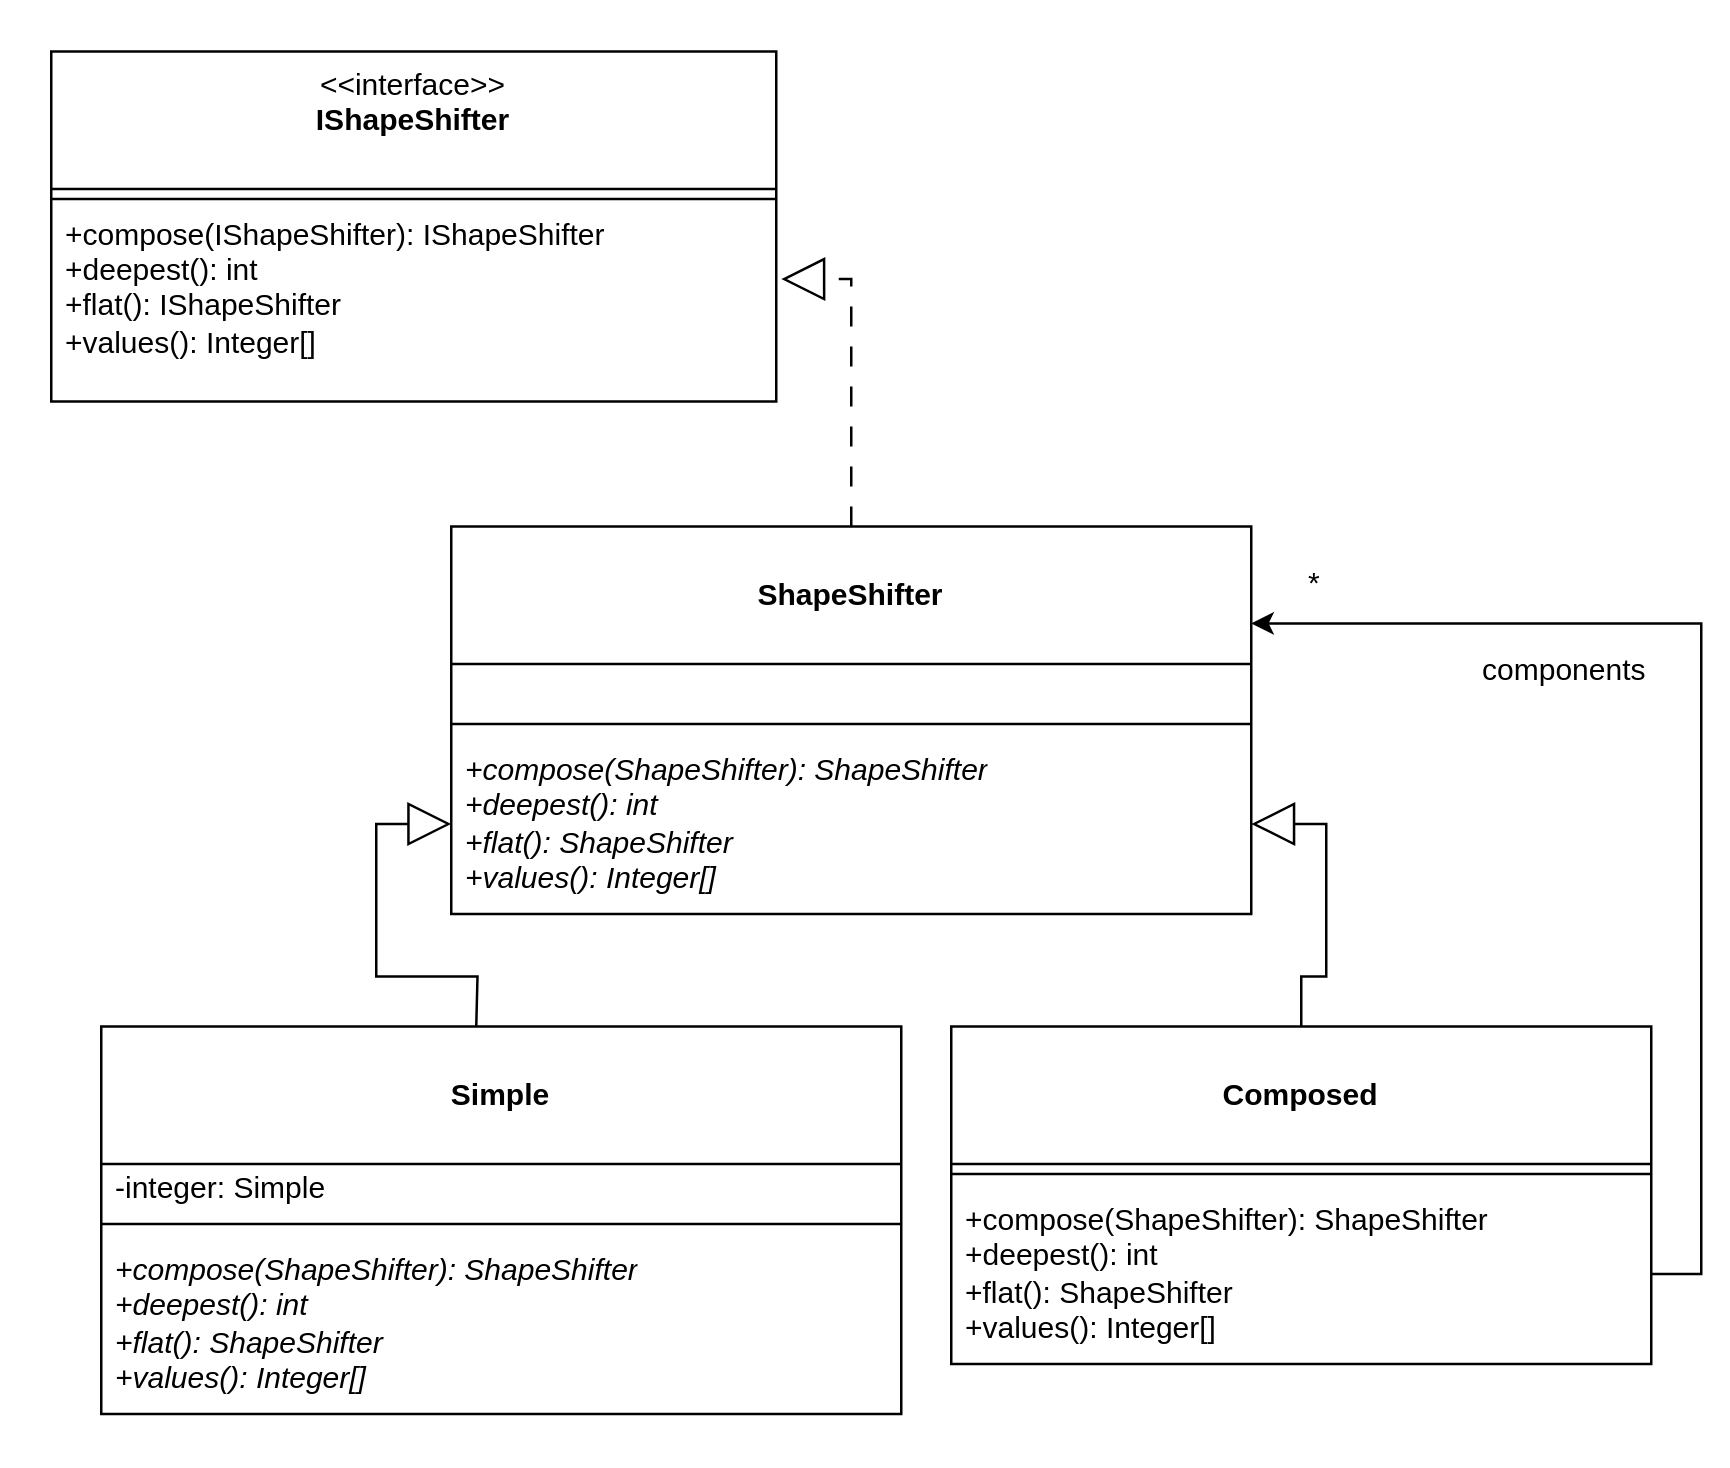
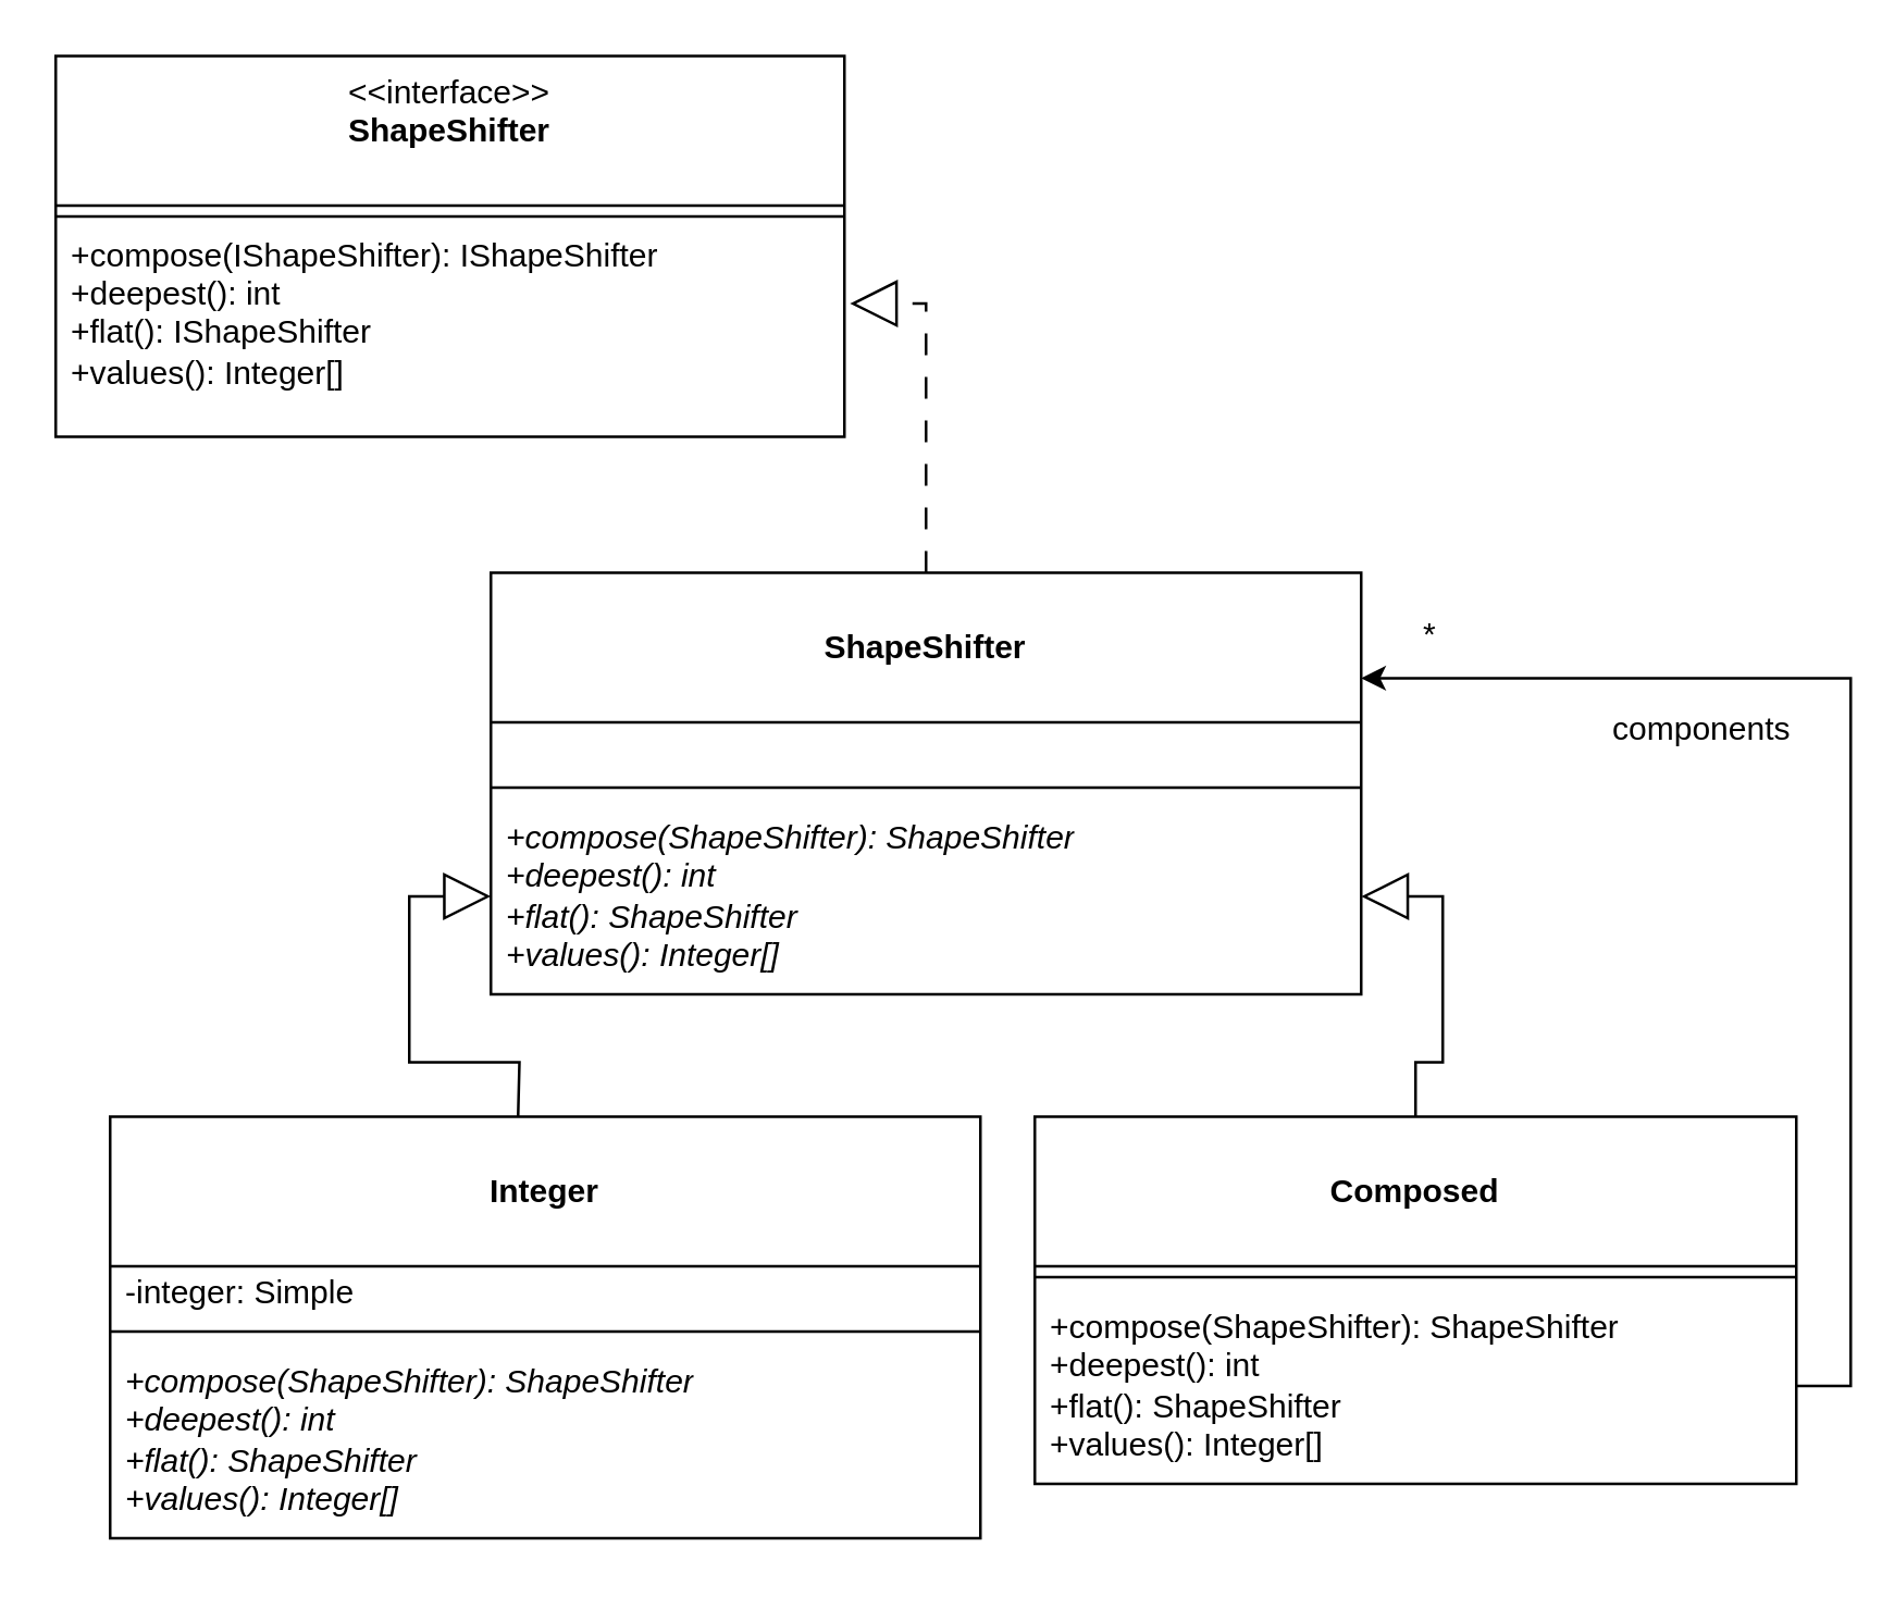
  <mxCell id="0" />
  <mxCell id="1" parent="0" />
- <mxCell id="2" value="&amp;lt;&amp;lt;interface&amp;gt;&amp;gt;&lt;br&gt;&lt;b&gt;IShapeShifter&lt;/b&gt;&lt;div&gt;&lt;br/&gt;&lt;/div&gt;" style="swimlane;fontStyle=0;align=center;verticalAlign=top;childLayout=stackLayout;horizontal=1;startSize=55;horizontalStack=0;resizeParent=1;resizeParentMax=0;resizeLast=0;collapsible=0;marginBottom=0;html=1;whiteSpace=wrap;" vertex="1" parent="1"><mxGeometry x="20" y="20" width="290" height="140" as="geometry" /></mxCell>
+ <mxCell id="2" value="&amp;lt;&amp;lt;interface&amp;gt;&amp;gt;&lt;br&gt;&lt;b&gt;ShapeShifter&lt;/b&gt;&lt;div&gt;&lt;br/&gt;&lt;/div&gt;" style="swimlane;fontStyle=0;align=center;verticalAlign=top;childLayout=stackLayout;horizontal=1;startSize=55;horizontalStack=0;resizeParent=1;resizeParentMax=0;resizeLast=0;collapsible=0;marginBottom=0;html=1;whiteSpace=wrap;" vertex="1" parent="1"><mxGeometry x="20" y="20" width="290" height="140" as="geometry" /></mxCell>
  <mxCell id="3" value="" style="line;strokeWidth=1;fillColor=none;align=left;verticalAlign=middle;spacingTop=-1;spacingLeft=3;spacingRight=3;rotatable=0;labelPosition=right;points=[];portConstraint=eastwest;" vertex="1" parent="2"><mxGeometry y="55" width="290" height="8" as="geometry" /></mxCell>
  <mxCell id="4" value="+compose(IShapeShifter): IShapeShifter&lt;div&gt;+deepest():&amp;nbsp;int&lt;/div&gt;&lt;div&gt;+flat(): IShapeShifter&lt;/div&gt;&lt;div&gt;+values(): Integer[]&lt;br&gt;&lt;div&gt;&lt;div&gt;&lt;br&gt;&lt;/div&gt;&lt;/div&gt;&lt;/div&gt;" style="text;html=1;strokeColor=none;fillColor=none;align=left;verticalAlign=middle;spacingLeft=4;spacingRight=4;overflow=hidden;rotatable=0;points=[[0,0.5],[1,0.5]];portConstraint=eastwest;whiteSpace=wrap;" vertex="1" parent="2"><mxGeometry y="63" width="290" height="77" as="geometry" /></mxCell>
  <mxCell id="5" value="&lt;br&gt;&lt;b&gt;ShapeShifter&lt;/b&gt;" style="swimlane;fontStyle=0;align=center;verticalAlign=top;childLayout=stackLayout;horizontal=1;startSize=55;horizontalStack=0;resizeParent=1;resizeParentMax=0;resizeLast=0;collapsible=0;marginBottom=0;html=1;whiteSpace=wrap;" vertex="1" parent="1"><mxGeometry x="180" y="210" width="320" height="155" as="geometry" /></mxCell>
  <mxCell id="6" value="&lt;div&gt;&lt;br&gt;&lt;/div&gt;" style="text;html=1;strokeColor=none;fillColor=none;align=left;verticalAlign=middle;spacingLeft=4;spacingRight=4;overflow=hidden;rotatable=0;points=[[0,0.5],[1,0.5]];portConstraint=eastwest;whiteSpace=wrap;" vertex="1" parent="5"><mxGeometry y="55" width="320" height="20" as="geometry" /></mxCell>
  <mxCell id="7" value="" style="line;strokeWidth=1;fillColor=none;align=left;verticalAlign=middle;spacingTop=-1;spacingLeft=3;spacingRight=3;rotatable=0;labelPosition=right;points=[];portConstraint=eastwest;" vertex="1" parent="5"><mxGeometry y="75" width="320" height="8" as="geometry" /></mxCell>
  <mxCell id="8" value="&lt;i&gt;+compose(ShapeShifter): ShapeShifter&lt;/i&gt;&lt;div&gt;&lt;i&gt;+deepest():&amp;nbsp;int&lt;/i&gt;&lt;/div&gt;&lt;div&gt;&lt;i&gt;+flat(): ShapeShifter&lt;/i&gt;&lt;/div&gt;&lt;div&gt;&lt;i&gt;+values(): Integer[]&lt;/i&gt;&lt;/div&gt;" style="text;html=1;strokeColor=none;fillColor=none;align=left;verticalAlign=middle;spacingLeft=4;spacingRight=4;overflow=hidden;rotatable=0;points=[[0,0.5],[1,0.5]];portConstraint=eastwest;whiteSpace=wrap;" vertex="1" parent="5"><mxGeometry y="83" width="320" height="72" as="geometry" /></mxCell>
  <mxCell id="9" style="edgeStyle=orthogonalEdgeStyle;rounded=0;orthogonalLoop=1;jettySize=auto;html=1;exitX=0.5;exitY=0;exitDx=0;exitDy=0;entryX=1.007;entryY=0.364;entryDx=0;entryDy=0;entryPerimeter=0;endArrow=block;endFill=0;endSize=15;dashed=1;dashPattern=8 8;" edge="1" parent="1" source="5" target="4"><mxGeometry relative="1" as="geometry" /></mxCell>
  <mxCell id="10" value="&lt;br&gt;&lt;b&gt;Composed&lt;/b&gt;" style="swimlane;fontStyle=0;align=center;verticalAlign=top;childLayout=stackLayout;horizontal=1;startSize=55;horizontalStack=0;resizeParent=1;resizeParentMax=0;resizeLast=0;collapsible=0;marginBottom=0;html=1;whiteSpace=wrap;" vertex="1" parent="1"><mxGeometry x="380" y="410" width="280" height="135" as="geometry" /></mxCell>
  <mxCell id="11" value="" style="line;strokeWidth=1;fillColor=none;align=left;verticalAlign=middle;spacingTop=-1;spacingLeft=3;spacingRight=3;rotatable=0;labelPosition=right;points=[];portConstraint=eastwest;" vertex="1" parent="10"><mxGeometry y="55" width="280" height="8" as="geometry" /></mxCell>
  <mxCell id="12" value="+compose(ShapeShifter): ShapeShifter&lt;div&gt;+deepest():&amp;nbsp;int&lt;/div&gt;&lt;div&gt;+flat(): ShapeShifter&lt;/div&gt;&lt;div&gt;+values(): Integer[]&lt;/div&gt;" style="text;html=1;strokeColor=none;fillColor=none;align=left;verticalAlign=middle;spacingLeft=4;spacingRight=4;overflow=hidden;rotatable=0;points=[[0,0.5],[1,0.5]];portConstraint=eastwest;whiteSpace=wrap;" vertex="1" parent="10"><mxGeometry y="63" width="280" height="72" as="geometry" /></mxCell>
  <mxCell id="13" style="edgeStyle=orthogonalEdgeStyle;rounded=0;orthogonalLoop=1;jettySize=auto;html=1;exitX=1;exitY=0.5;exitDx=0;exitDy=0;entryX=1;entryY=0.25;entryDx=0;entryDy=0;" edge="1" parent="1" source="12" target="5"><mxGeometry relative="1" as="geometry" /></mxCell>
  <mxCell id="14" value="*" style="text;html=1;align=center;verticalAlign=middle;resizable=0;points=[];autosize=1;strokeColor=none;fillColor=none;" vertex="1" parent="1"><mxGeometry x="510" y="218" width="30" height="30" as="geometry" /></mxCell>
  <mxCell id="15" value="components" style="text;html=1;align=center;verticalAlign=middle;resizable=0;points=[];autosize=1;strokeColor=none;fillColor=none;" vertex="1" parent="1"><mxGeometry x="580" y="253" width="90" height="30" as="geometry" /></mxCell>
  <mxCell id="16" style="edgeStyle=orthogonalEdgeStyle;rounded=0;orthogonalLoop=1;jettySize=auto;html=1;exitX=0.5;exitY=0;exitDx=0;exitDy=0;endSize=15;endArrow=block;endFill=0;" edge="1" parent="1" source="10" target="8"><mxGeometry relative="1" as="geometry" /></mxCell>
  <mxCell id="17" style="edgeStyle=orthogonalEdgeStyle;rounded=0;orthogonalLoop=1;jettySize=auto;html=1;exitX=0.5;exitY=0;exitDx=0;exitDy=0;endSize=15;endArrow=block;endFill=0;entryX=0;entryY=0.5;entryDx=0;entryDy=0;" edge="1" parent="1" target="8"><mxGeometry relative="1" as="geometry"><mxPoint x="330" y="370" as="targetPoint" /><mxPoint x="190" y="410" as="sourcePoint" /></mxGeometry></mxCell>
- <mxCell id="18" value="&lt;br&gt;&lt;b&gt;Simple&lt;/b&gt;" style="swimlane;fontStyle=0;align=center;verticalAlign=top;childLayout=stackLayout;horizontal=1;startSize=55;horizontalStack=0;resizeParent=1;resizeParentMax=0;resizeLast=0;collapsible=0;marginBottom=0;html=1;whiteSpace=wrap;" vertex="1" parent="1"><mxGeometry x="40" y="410" width="320" height="155" as="geometry" /></mxCell>
+ <mxCell id="18" value="&lt;br&gt;&lt;b&gt;Integer&lt;/b&gt;" style="swimlane;fontStyle=0;align=center;verticalAlign=top;childLayout=stackLayout;horizontal=1;startSize=55;horizontalStack=0;resizeParent=1;resizeParentMax=0;resizeLast=0;collapsible=0;marginBottom=0;html=1;whiteSpace=wrap;" vertex="1" parent="1"><mxGeometry x="40" y="410" width="320" height="155" as="geometry" /></mxCell>
  <mxCell id="19" value="-integer: Simple" style="text;html=1;strokeColor=none;fillColor=none;align=left;verticalAlign=middle;spacingLeft=4;spacingRight=4;overflow=hidden;rotatable=0;points=[[0,0.5],[1,0.5]];portConstraint=eastwest;whiteSpace=wrap;" vertex="1" parent="18"><mxGeometry y="55" width="320" height="20" as="geometry" /></mxCell>
  <mxCell id="20" value="" style="line;strokeWidth=1;fillColor=none;align=left;verticalAlign=middle;spacingTop=-1;spacingLeft=3;spacingRight=3;rotatable=0;labelPosition=right;points=[];portConstraint=eastwest;" vertex="1" parent="18"><mxGeometry y="75" width="320" height="8" as="geometry" /></mxCell>
  <mxCell id="21" value="&lt;i&gt;+compose(ShapeShifter): ShapeShifter&lt;/i&gt;&lt;div&gt;&lt;i&gt;+deepest():&amp;nbsp;int&lt;/i&gt;&lt;/div&gt;&lt;div&gt;&lt;i&gt;+flat(): ShapeShifter&lt;/i&gt;&lt;/div&gt;&lt;div&gt;&lt;i&gt;+values(): Integer[]&lt;/i&gt;&lt;/div&gt;" style="text;html=1;strokeColor=none;fillColor=none;align=left;verticalAlign=middle;spacingLeft=4;spacingRight=4;overflow=hidden;rotatable=0;points=[[0,0.5],[1,0.5]];portConstraint=eastwest;whiteSpace=wrap;" vertex="1" parent="18"><mxGeometry y="83" width="320" height="72" as="geometry" /></mxCell>
